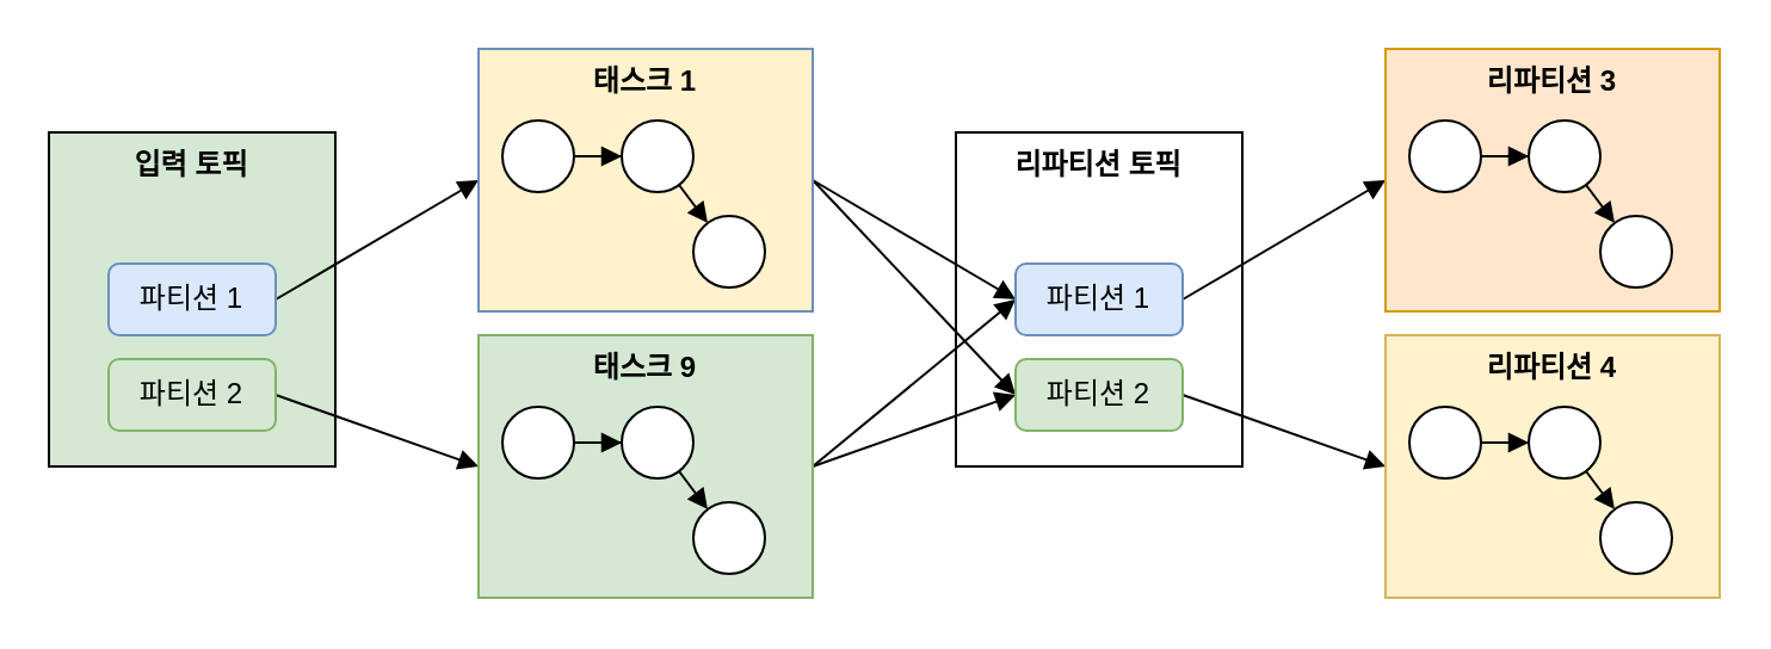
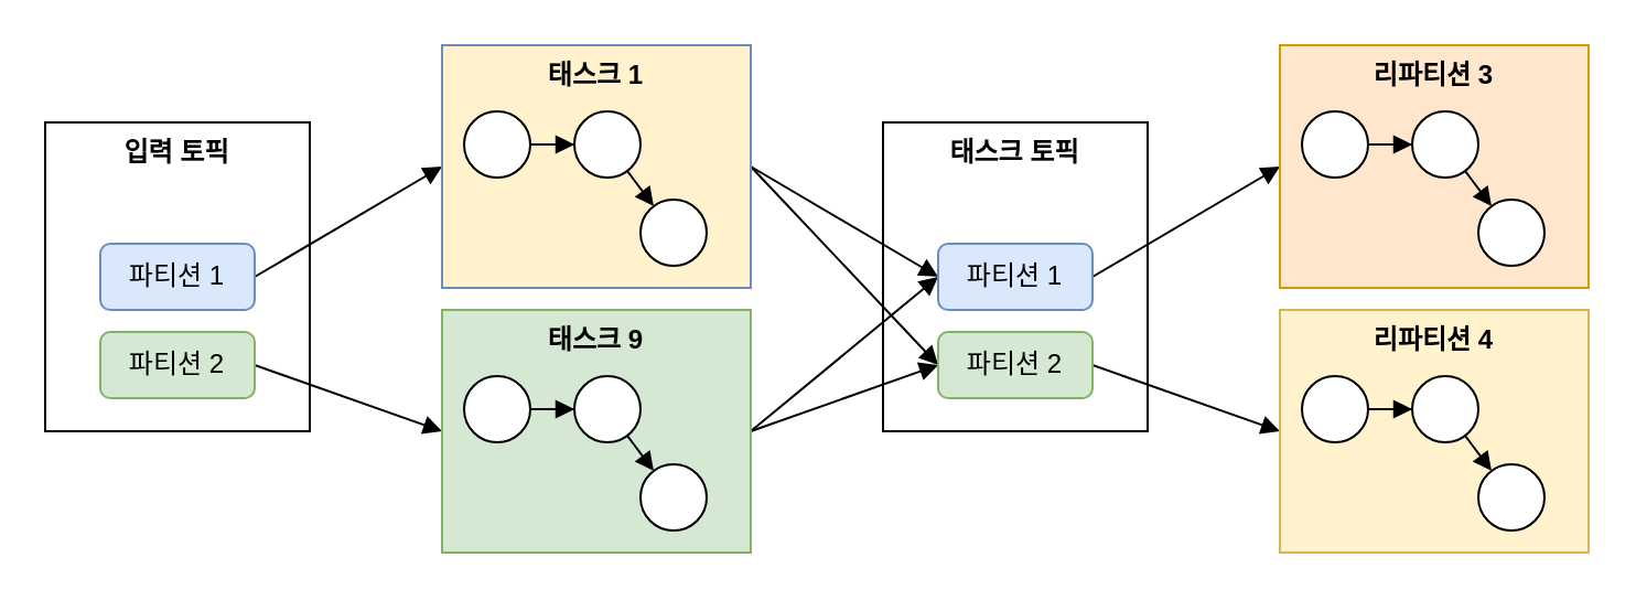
  <mxCell id="0" />
  <mxCell id="1" parent="0" />
- <mxCell id="2" value="리파티션 토픽" style="rounded=0;whiteSpace=wrap;html=1;verticalAlign=top;fontStyle=1" vertex="1" parent="1"><mxGeometry x="400" y="55" width="120" height="140" as="geometry" /></mxCell>
- <mxCell id="3" value="입력 토픽" style="rounded=0;whiteSpace=wrap;html=1;verticalAlign=top;fontStyle=1;fillColor=#d5e8d4;" vertex="1" parent="1"><mxGeometry x="20" y="55" width="120" height="140" as="geometry" /></mxCell>
+ <mxCell id="2" value="태스크 토픽" style="rounded=0;whiteSpace=wrap;html=1;verticalAlign=top;fontStyle=1" vertex="1" parent="1"><mxGeometry x="400" y="55" width="120" height="140" as="geometry" /></mxCell>
+ <mxCell id="3" value="입력 토픽" style="rounded=0;whiteSpace=wrap;html=1;verticalAlign=top;fontStyle=1" vertex="1" parent="1"><mxGeometry x="20" y="55" width="120" height="140" as="geometry" /></mxCell>
  <mxCell id="4" style="rounded=0;orthogonalLoop=1;jettySize=auto;html=1;entryX=0;entryY=0.5;entryDx=0;entryDy=0;endArrow=block;endFill=1;exitX=1;exitY=0.5;exitDx=0;exitDy=0;" edge="1" parent="1" source="5" target="10"><mxGeometry relative="1" as="geometry" /></mxCell>
  <mxCell id="5" value="파티션 1" style="rounded=1;whiteSpace=wrap;html=1;fillColor=#dae8fc;strokeColor=#6c8ebf;" vertex="1" parent="1"><mxGeometry x="45" y="110" width="70" height="30" as="geometry" /></mxCell>
  <mxCell id="6" style="rounded=0;orthogonalLoop=1;jettySize=auto;html=1;entryX=0;entryY=0.5;entryDx=0;entryDy=0;endArrow=block;endFill=1;exitX=1;exitY=0.5;exitDx=0;exitDy=0;" edge="1" parent="1" source="7" target="18"><mxGeometry relative="1" as="geometry" /></mxCell>
  <mxCell id="7" value="파티션 2" style="rounded=1;whiteSpace=wrap;html=1;fillColor=#d5e8d4;strokeColor=#82b366;" vertex="1" parent="1"><mxGeometry x="45" y="150" width="70" height="30" as="geometry" /></mxCell>
  <mxCell id="8" style="rounded=0;orthogonalLoop=1;jettySize=auto;html=1;entryX=0;entryY=0.5;entryDx=0;entryDy=0;endArrow=block;endFill=1;exitX=1;exitY=0.5;exitDx=0;exitDy=0;" edge="1" parent="1" source="10" target="25"><mxGeometry relative="1" as="geometry" /></mxCell>
  <mxCell id="9" style="rounded=0;orthogonalLoop=1;jettySize=auto;html=1;entryX=0;entryY=0.5;entryDx=0;entryDy=0;endArrow=block;endFill=1;exitX=1;exitY=0.5;exitDx=0;exitDy=0;" edge="1" parent="1" source="10" target="27"><mxGeometry relative="1" as="geometry" /></mxCell>
  <mxCell id="10" value="태스크 1" style="rounded=0;whiteSpace=wrap;html=1;verticalAlign=top;fontStyle=1;fillColor=#fff2cc;strokeColor=#6c8ebf;" vertex="1" parent="1"><mxGeometry x="200" y="20" width="140" height="110" as="geometry" /></mxCell>
  <mxCell id="11" style="edgeStyle=orthogonalEdgeStyle;rounded=0;orthogonalLoop=1;jettySize=auto;html=1;entryX=0;entryY=0.5;entryDx=0;entryDy=0;endArrow=block;endFill=1;" edge="1" parent="1" source="12" target="14"><mxGeometry relative="1" as="geometry" /></mxCell>
  <mxCell id="12" value="" style="ellipse;whiteSpace=wrap;html=1;aspect=fixed;" vertex="1" parent="1"><mxGeometry x="210" y="50" width="30" height="30" as="geometry" /></mxCell>
  <mxCell id="13" style="rounded=0;orthogonalLoop=1;jettySize=auto;html=1;endArrow=block;endFill=1;" edge="1" parent="1" source="14" target="15"><mxGeometry relative="1" as="geometry" /></mxCell>
  <mxCell id="14" value="" style="ellipse;whiteSpace=wrap;html=1;aspect=fixed;" vertex="1" parent="1"><mxGeometry x="260" y="50" width="30" height="30" as="geometry" /></mxCell>
  <mxCell id="15" value="" style="ellipse;whiteSpace=wrap;html=1;aspect=fixed;" vertex="1" parent="1"><mxGeometry x="290" y="90" width="30" height="30" as="geometry" /></mxCell>
  <mxCell id="16" style="rounded=0;orthogonalLoop=1;jettySize=auto;html=1;entryX=0;entryY=0.5;entryDx=0;entryDy=0;endArrow=block;endFill=1;exitX=1;exitY=0.5;exitDx=0;exitDy=0;" edge="1" parent="1" source="18" target="25"><mxGeometry relative="1" as="geometry" /></mxCell>
  <mxCell id="17" style="rounded=0;orthogonalLoop=1;jettySize=auto;html=1;entryX=0;entryY=0.5;entryDx=0;entryDy=0;endArrow=block;endFill=1;exitX=1;exitY=0.5;exitDx=0;exitDy=0;" edge="1" parent="1" source="18" target="27"><mxGeometry relative="1" as="geometry" /></mxCell>
  <mxCell id="18" value="태스크 9" style="rounded=0;whiteSpace=wrap;html=1;verticalAlign=top;fontStyle=1;fillColor=#d5e8d4;strokeColor=#82b366;" vertex="1" parent="1"><mxGeometry x="200" y="140" width="140" height="110" as="geometry" /></mxCell>
  <mxCell id="19" style="edgeStyle=orthogonalEdgeStyle;rounded=0;orthogonalLoop=1;jettySize=auto;html=1;entryX=0;entryY=0.5;entryDx=0;entryDy=0;endArrow=block;endFill=1;" edge="1" parent="1" source="20" target="22"><mxGeometry relative="1" as="geometry" /></mxCell>
  <mxCell id="20" value="" style="ellipse;whiteSpace=wrap;html=1;aspect=fixed;" vertex="1" parent="1"><mxGeometry x="210" y="170" width="30" height="30" as="geometry" /></mxCell>
  <mxCell id="21" style="rounded=0;orthogonalLoop=1;jettySize=auto;html=1;endArrow=block;endFill=1;" edge="1" parent="1" source="22" target="23"><mxGeometry relative="1" as="geometry" /></mxCell>
  <mxCell id="22" value="" style="ellipse;whiteSpace=wrap;html=1;aspect=fixed;" vertex="1" parent="1"><mxGeometry x="260" y="170" width="30" height="30" as="geometry" /></mxCell>
  <mxCell id="23" value="" style="ellipse;whiteSpace=wrap;html=1;aspect=fixed;" vertex="1" parent="1"><mxGeometry x="290" y="210" width="30" height="30" as="geometry" /></mxCell>
  <mxCell id="24" style="rounded=0;orthogonalLoop=1;jettySize=auto;html=1;entryX=0;entryY=0.5;entryDx=0;entryDy=0;endArrow=block;endFill=1;exitX=1;exitY=0.5;exitDx=0;exitDy=0;" edge="1" parent="1" source="25" target="28"><mxGeometry relative="1" as="geometry" /></mxCell>
  <mxCell id="25" value="파티션 1" style="rounded=1;whiteSpace=wrap;html=1;fillColor=#dae8fc;strokeColor=#6c8ebf;" vertex="1" parent="1"><mxGeometry x="425" y="110" width="70" height="30" as="geometry" /></mxCell>
  <mxCell id="26" style="rounded=0;orthogonalLoop=1;jettySize=auto;html=1;entryX=0;entryY=0.5;entryDx=0;entryDy=0;endArrow=block;endFill=1;exitX=1;exitY=0.5;exitDx=0;exitDy=0;" edge="1" parent="1" source="27" target="34"><mxGeometry relative="1" as="geometry" /></mxCell>
  <mxCell id="27" value="파티션 2" style="rounded=1;whiteSpace=wrap;html=1;fillColor=#d5e8d4;strokeColor=#82b366;" vertex="1" parent="1"><mxGeometry x="425" y="150" width="70" height="30" as="geometry" /></mxCell>
  <mxCell id="28" value="리파티션 3" style="rounded=0;whiteSpace=wrap;html=1;verticalAlign=top;fontStyle=1;fillColor=#ffe6cc;strokeColor=#d79b00;" vertex="1" parent="1"><mxGeometry x="580" y="20" width="140" height="110" as="geometry" /></mxCell>
  <mxCell id="29" style="edgeStyle=orthogonalEdgeStyle;rounded=0;orthogonalLoop=1;jettySize=auto;html=1;entryX=0;entryY=0.5;entryDx=0;entryDy=0;endArrow=block;endFill=1;" edge="1" parent="1" source="30" target="32"><mxGeometry relative="1" as="geometry" /></mxCell>
  <mxCell id="30" value="" style="ellipse;whiteSpace=wrap;html=1;aspect=fixed;" vertex="1" parent="1"><mxGeometry x="590" y="50" width="30" height="30" as="geometry" /></mxCell>
  <mxCell id="31" style="rounded=0;orthogonalLoop=1;jettySize=auto;html=1;endArrow=block;endFill=1;" edge="1" parent="1" source="32" target="33"><mxGeometry relative="1" as="geometry" /></mxCell>
  <mxCell id="32" value="" style="ellipse;whiteSpace=wrap;html=1;aspect=fixed;" vertex="1" parent="1"><mxGeometry x="640" y="50" width="30" height="30" as="geometry" /></mxCell>
  <mxCell id="33" value="" style="ellipse;whiteSpace=wrap;html=1;aspect=fixed;" vertex="1" parent="1"><mxGeometry x="670" y="90" width="30" height="30" as="geometry" /></mxCell>
  <mxCell id="34" value="리파티션 4" style="rounded=0;whiteSpace=wrap;html=1;verticalAlign=top;fontStyle=1;fillColor=#fff2cc;strokeColor=#d6b656;" vertex="1" parent="1"><mxGeometry x="580" y="140" width="140" height="110" as="geometry" /></mxCell>
  <mxCell id="35" style="edgeStyle=orthogonalEdgeStyle;rounded=0;orthogonalLoop=1;jettySize=auto;html=1;entryX=0;entryY=0.5;entryDx=0;entryDy=0;endArrow=block;endFill=1;" edge="1" parent="1" source="36" target="38"><mxGeometry relative="1" as="geometry" /></mxCell>
  <mxCell id="36" value="" style="ellipse;whiteSpace=wrap;html=1;aspect=fixed;" vertex="1" parent="1"><mxGeometry x="590" y="170" width="30" height="30" as="geometry" /></mxCell>
  <mxCell id="37" style="rounded=0;orthogonalLoop=1;jettySize=auto;html=1;endArrow=block;endFill=1;" edge="1" parent="1" source="38" target="39"><mxGeometry relative="1" as="geometry" /></mxCell>
  <mxCell id="38" value="" style="ellipse;whiteSpace=wrap;html=1;aspect=fixed;" vertex="1" parent="1"><mxGeometry x="640" y="170" width="30" height="30" as="geometry" /></mxCell>
  <mxCell id="39" value="" style="ellipse;whiteSpace=wrap;html=1;aspect=fixed;" vertex="1" parent="1"><mxGeometry x="670" y="210" width="30" height="30" as="geometry" /></mxCell>
